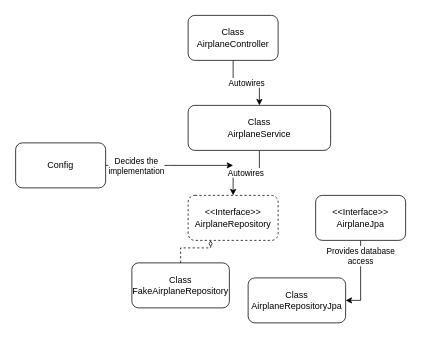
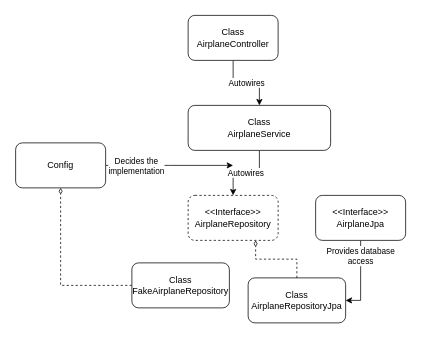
  <mxCell id="0" />
  <mxCell id="1" parent="0" />
  <mxCell id="2" value="Autowires" style="edgeStyle=orthogonalEdgeStyle;rounded=0;orthogonalLoop=1;jettySize=auto;html=1;entryX=0.5;entryY=0;entryDx=0;entryDy=0;" edge="1" parent="1" source="3" target="5"><mxGeometry relative="1" as="geometry" /></mxCell>
  <mxCell id="3" value="Class&lt;br&gt;AirplaneController" style="rounded=1;whiteSpace=wrap;html=1;" vertex="1" parent="1"><mxGeometry x="250" y="20" width="120" height="60" as="geometry" /></mxCell>
  <mxCell id="4" value="Autowires" style="edgeStyle=orthogonalEdgeStyle;rounded=0;orthogonalLoop=1;jettySize=auto;html=1;entryX=0.5;entryY=0;entryDx=0;entryDy=0;" edge="1" parent="1" source="5" target="6"><mxGeometry relative="1" as="geometry" /></mxCell>
  <mxCell id="5" value="Class&lt;br&gt;AirplaneService" style="rounded=1;whiteSpace=wrap;html=1;" vertex="1" parent="1"><mxGeometry x="250" y="140" width="190" height="60" as="geometry" /></mxCell>
  <mxCell id="6" value="&amp;lt;&amp;lt;Interface&amp;gt;&amp;gt;&lt;br&gt;AirplaneRepository" style="rounded=1;whiteSpace=wrap;html=1;dashed=1;" vertex="1" parent="1"><mxGeometry x="250" y="260" width="120" height="60" as="geometry" /></mxCell>
- <mxCell id="7" style="edgeStyle=orthogonalEdgeStyle;rounded=0;orthogonalLoop=1;jettySize=auto;html=1;entryX=0.25;entryY=1;entryDx=0;entryDy=0;dashed=1;endArrow=diamondThin;endFill=0;" edge="1" parent="1" source="8" target="6"><mxGeometry relative="1" as="geometry" /></mxCell>
+ <mxCell id="7" style="edgeStyle=orthogonalEdgeStyle;rounded=0;orthogonalLoop=1;jettySize=auto;html=1;dashed=1;endArrow=diamondThin;endFill=0;" edge="1" parent="1" source="8" target="15"><mxGeometry relative="1" as="geometry" /></mxCell>
  <mxCell id="8" value="Class&lt;br&gt;FakeAirplaneRepository" style="rounded=1;whiteSpace=wrap;html=1;" vertex="1" parent="1"><mxGeometry x="175" y="350" width="130" height="60" as="geometry" /></mxCell>
+ <mxCell id="9" style="edgeStyle=orthogonalEdgeStyle;rounded=0;orthogonalLoop=1;jettySize=auto;html=1;entryX=0.75;entryY=1;entryDx=0;entryDy=0;dashed=1;endArrow=diamondThin;endFill=0;" edge="1" parent="1" source="10" target="6"><mxGeometry relative="1" as="geometry" /></mxCell>
  <mxCell id="10" value="Class&lt;br&gt;AirplaneRepositoryJpa" style="rounded=1;whiteSpace=wrap;html=1;" vertex="1" parent="1"><mxGeometry x="330" y="370" width="130" height="60" as="geometry" /></mxCell>
  <mxCell id="11" value="Provides database&lt;br&gt;access" style="edgeStyle=orthogonalEdgeStyle;rounded=0;orthogonalLoop=1;jettySize=auto;html=1;entryX=1;entryY=0.5;entryDx=0;entryDy=0;endArrow=classic;endFill=1;" edge="1" parent="1" source="12" target="10"><mxGeometry x="-0.571" relative="1" as="geometry"><mxPoint as="offset" /></mxGeometry></mxCell>
  <mxCell id="12" value="&amp;lt;&amp;lt;Interface&amp;gt;&amp;gt;&lt;br&gt;AirplaneJpa" style="rounded=1;whiteSpace=wrap;html=1;" vertex="1" parent="1"><mxGeometry x="420" y="260" width="120" height="60" as="geometry" /></mxCell>
  <mxCell id="13" style="edgeStyle=orthogonalEdgeStyle;rounded=0;orthogonalLoop=1;jettySize=auto;html=1;endArrow=classic;endFill=1;" edge="1" parent="1" source="15"><mxGeometry relative="1" as="geometry"><mxPoint x="310" y="220" as="targetPoint" /></mxGeometry></mxCell>
  <mxCell id="14" value="Decides the &lt;br&gt;implementation" style="edgeLabel;html=1;align=center;verticalAlign=middle;resizable=0;points=[];" vertex="1" connectable="0" parent="13"><mxGeometry x="-0.838" y="2" relative="1" as="geometry"><mxPoint x="26" y="2" as="offset" /></mxGeometry></mxCell>
  <mxCell id="15" value="Config" style="rounded=1;whiteSpace=wrap;html=1;" vertex="1" parent="1"><mxGeometry x="20" y="190" width="120" height="60" as="geometry" /></mxCell>
